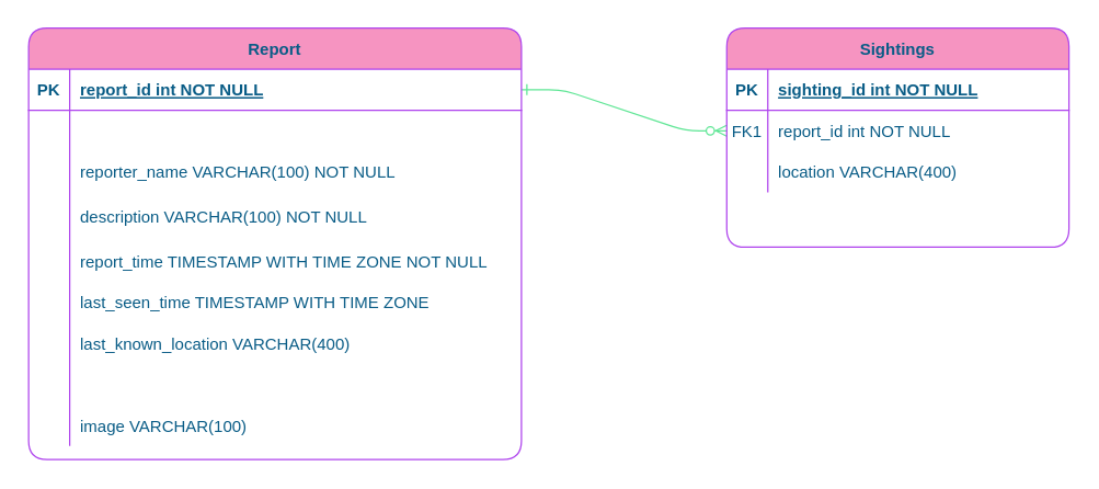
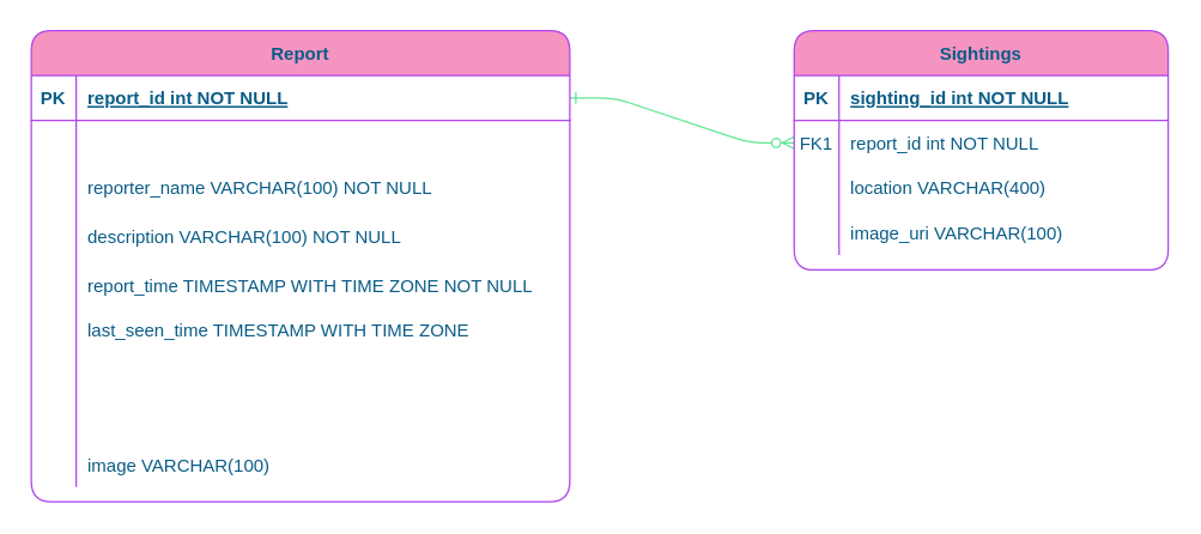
  <mxCell id="0" />
  <mxCell id="1" parent="0" />
  <mxCell id="2" value="" style="edgeStyle=entityRelationEdgeStyle;endArrow=ERzeroToMany;startArrow=ERone;endFill=1;startFill=0;strokeColor=#60E696;fontColor=#095C86;" parent="1" source="17" target="7" edge="1"><mxGeometry width="100" height="100" relative="1" as="geometry"><mxPoint x="280" y="700" as="sourcePoint" /><mxPoint x="380" y="600" as="targetPoint" /></mxGeometry></mxCell>
  <mxCell id="3" value="Sightings" style="shape=table;startSize=30;container=1;collapsible=1;childLayout=tableLayout;fixedRows=1;rowLines=0;fontStyle=1;align=center;resizeLast=1;rounded=1;fillColor=#F694C1;strokeColor=#AF45ED;fontColor=#095C86;" parent="1" vertex="1"><mxGeometry x="530" y="20" width="250" height="160" as="geometry" /></mxCell>
  <mxCell id="4" value="" style="shape=partialRectangle;collapsible=0;dropTarget=0;pointerEvents=0;fillColor=none;points=[[0,0.5],[1,0.5]];portConstraint=eastwest;top=0;left=0;right=0;bottom=1;rounded=1;strokeColor=#AF45ED;fontColor=#095C86;" parent="3" vertex="1"><mxGeometry y="30" width="250" height="30" as="geometry" /></mxCell>
  <mxCell id="5" value="PK" style="shape=partialRectangle;overflow=hidden;connectable=0;fillColor=none;top=0;left=0;bottom=0;right=0;fontStyle=1;rounded=1;strokeColor=#AF45ED;fontColor=#095C86;" parent="4" vertex="1"><mxGeometry width="30" height="30" as="geometry" /></mxCell>
  <mxCell id="6" value="sighting_id int NOT NULL " style="shape=partialRectangle;overflow=hidden;connectable=0;fillColor=none;top=0;left=0;bottom=0;right=0;align=left;spacingLeft=6;fontStyle=5;rounded=1;strokeColor=#AF45ED;fontColor=#095C86;" parent="4" vertex="1"><mxGeometry x="30" width="220" height="30" as="geometry" /></mxCell>
  <mxCell id="7" value="" style="shape=partialRectangle;collapsible=0;dropTarget=0;pointerEvents=0;fillColor=none;points=[[0,0.5],[1,0.5]];portConstraint=eastwest;top=0;left=0;right=0;bottom=0;rounded=1;strokeColor=#AF45ED;fontColor=#095C86;" parent="3" vertex="1"><mxGeometry y="60" width="250" height="30" as="geometry" /></mxCell>
  <mxCell id="8" value="FK1" style="shape=partialRectangle;overflow=hidden;connectable=0;fillColor=none;top=0;left=0;bottom=0;right=0;rounded=1;strokeColor=#AF45ED;fontColor=#095C86;" parent="7" vertex="1"><mxGeometry width="30" height="30" as="geometry" /></mxCell>
  <mxCell id="9" value="report_id int NOT NULL" style="shape=partialRectangle;overflow=hidden;connectable=0;fillColor=none;top=0;left=0;bottom=0;right=0;align=left;spacingLeft=6;rounded=1;strokeColor=#AF45ED;fontColor=#095C86;" parent="7" vertex="1"><mxGeometry x="30" width="220" height="30" as="geometry" /></mxCell>
  <mxCell id="10" value="" style="shape=partialRectangle;collapsible=0;dropTarget=0;pointerEvents=0;fillColor=none;top=0;left=0;bottom=0;right=0;points=[[0,0.5],[1,0.5]];portConstraint=eastwest;rounded=1;strokeColor=#AF45ED;fontColor=#095C86;" vertex="1" parent="3"><mxGeometry y="90" width="250" height="30" as="geometry" /></mxCell>
  <mxCell id="11" value="" style="shape=partialRectangle;connectable=0;fillColor=none;top=0;left=0;bottom=0;right=0;fontStyle=0;overflow=hidden;rounded=1;strokeColor=#AF45ED;fontColor=#095C86;" vertex="1" parent="10"><mxGeometry width="30" height="30" as="geometry" /></mxCell>
  <mxCell id="12" value="location VARCHAR(400)" style="shape=partialRectangle;connectable=0;fillColor=none;top=0;left=0;bottom=0;right=0;align=left;spacingLeft=6;fontStyle=0;overflow=hidden;rounded=1;strokeColor=#AF45ED;fontColor=#095C86;" vertex="1" parent="10"><mxGeometry x="30" width="220" height="30" as="geometry" /></mxCell>
  <mxCell id="13" value="" style="shape=partialRectangle;collapsible=0;dropTarget=0;pointerEvents=0;fillColor=none;points=[[0,0.5],[1,0.5]];portConstraint=eastwest;top=0;left=0;right=0;bottom=0;rounded=1;strokeColor=#AF45ED;fontColor=#095C86;" parent="3" vertex="1"><mxGeometry y="120" width="250" height="30" as="geometry" /></mxCell>
  <mxCell id="14" value="" style="shape=partialRectangle;overflow=hidden;connectable=0;fillColor=none;top=0;left=0;bottom=0;right=0;rounded=1;strokeColor=#AF45ED;fontColor=#095C86;" parent="13" vertex="1"><mxGeometry width="30" height="30" as="geometry" /></mxCell>
+ <mxCell id="15" value="image_uri VARCHAR(100)" style="shape=partialRectangle;overflow=hidden;connectable=0;fillColor=none;top=0;left=0;bottom=0;right=0;align=left;spacingLeft=6;rounded=1;strokeColor=#AF45ED;fontColor=#095C86;" parent="13" vertex="1"><mxGeometry x="30" width="220" height="30" as="geometry" /></mxCell>
  <mxCell id="16" value="Report" style="shape=table;startSize=30;container=1;collapsible=1;childLayout=tableLayout;fixedRows=1;rowLines=0;fontStyle=1;align=center;resizeLast=1;rounded=1;fillColor=#F694C1;strokeColor=#AF45ED;fontColor=#095C86;" parent="1" vertex="1"><mxGeometry x="20" y="20" width="360" height="315" as="geometry"><mxRectangle x="80" y="135" width="70" height="30" as="alternateBounds" /></mxGeometry></mxCell>
  <mxCell id="17" value="" style="shape=partialRectangle;collapsible=0;dropTarget=0;pointerEvents=0;fillColor=none;points=[[0,0.5],[1,0.5]];portConstraint=eastwest;top=0;left=0;right=0;bottom=1;rounded=1;strokeColor=#AF45ED;fontColor=#095C86;" parent="16" vertex="1"><mxGeometry y="30" width="360" height="30" as="geometry" /></mxCell>
  <mxCell id="18" value="PK" style="shape=partialRectangle;overflow=hidden;connectable=0;fillColor=none;top=0;left=0;bottom=0;right=0;fontStyle=1;rounded=1;strokeColor=#AF45ED;fontColor=#095C86;" parent="17" vertex="1"><mxGeometry width="30" height="30" as="geometry" /></mxCell>
  <mxCell id="19" value="report_id int NOT NULL " style="shape=partialRectangle;overflow=hidden;connectable=0;fillColor=none;top=0;left=0;bottom=0;right=0;align=left;spacingLeft=6;fontStyle=5;rounded=1;strokeColor=#AF45ED;fontColor=#095C86;" parent="17" vertex="1"><mxGeometry x="30" width="330" height="30" as="geometry" /></mxCell>
  <mxCell id="20" value="" style="shape=partialRectangle;collapsible=0;dropTarget=0;pointerEvents=0;fillColor=none;points=[[0,0.5],[1,0.5]];portConstraint=eastwest;top=0;left=0;right=0;bottom=0;rounded=1;strokeColor=#AF45ED;fontColor=#095C86;" parent="16" vertex="1"><mxGeometry y="60" width="360" height="30" as="geometry" /></mxCell>
  <mxCell id="21" value="" style="shape=partialRectangle;overflow=hidden;connectable=0;fillColor=none;top=0;left=0;bottom=0;right=0;rounded=1;strokeColor=#AF45ED;fontColor=#095C86;" parent="20" vertex="1"><mxGeometry width="30" height="30" as="geometry" /></mxCell>
  <mxCell id="22" value="" style="shape=partialRectangle;collapsible=0;dropTarget=0;pointerEvents=0;fillColor=none;top=0;left=0;bottom=0;right=0;points=[[0,0.5],[1,0.5]];portConstraint=eastwest;fontFamily=Verdana;rounded=1;strokeColor=#AF45ED;fontColor=#095C86;" vertex="1" parent="16"><mxGeometry y="90" width="360" height="30" as="geometry" /></mxCell>
  <mxCell id="23" value="" style="shape=partialRectangle;connectable=0;fillColor=none;top=0;left=0;bottom=0;right=0;fontStyle=0;overflow=hidden;rounded=1;strokeColor=#AF45ED;fontColor=#095C86;" vertex="1" parent="22"><mxGeometry width="30" height="30" as="geometry" /></mxCell>
  <mxCell id="24" value="reporter_name VARCHAR(100) NOT NULL" style="shape=partialRectangle;connectable=0;fillColor=none;top=0;left=0;bottom=0;right=0;align=left;spacingLeft=6;fontStyle=0;overflow=hidden;rounded=1;strokeColor=#AF45ED;fontColor=#095C86;" vertex="1" parent="22"><mxGeometry x="30" width="330" height="30" as="geometry" /></mxCell>
  <mxCell id="25" value="" style="shape=partialRectangle;collapsible=0;dropTarget=0;pointerEvents=0;fillColor=none;top=0;left=0;bottom=0;right=0;points=[[0,0.5],[1,0.5]];portConstraint=eastwest;rounded=1;strokeColor=#AF45ED;fontColor=#095C86;" vertex="1" parent="16"><mxGeometry y="120" width="360" height="35" as="geometry" /></mxCell>
  <mxCell id="26" value="" style="shape=partialRectangle;connectable=0;fillColor=none;top=0;left=0;bottom=0;right=0;fontStyle=0;overflow=hidden;rounded=1;strokeColor=#AF45ED;fontColor=#095C86;" vertex="1" parent="25"><mxGeometry width="30" height="35" as="geometry" /></mxCell>
  <mxCell id="27" value="description VARCHAR(100) NOT NULL" style="shape=partialRectangle;connectable=0;fillColor=none;top=0;left=0;bottom=0;right=0;align=left;spacingLeft=6;fontStyle=0;overflow=hidden;rounded=1;strokeColor=#AF45ED;fontColor=#095C86;" vertex="1" parent="25"><mxGeometry x="30" width="330" height="35" as="geometry" /></mxCell>
  <mxCell id="28" value="" style="shape=partialRectangle;collapsible=0;dropTarget=0;pointerEvents=0;fillColor=none;top=0;left=0;bottom=0;right=0;points=[[0,0.5],[1,0.5]];portConstraint=eastwest;rounded=1;strokeColor=#AF45ED;fontColor=#095C86;" vertex="1" parent="16"><mxGeometry y="155" width="360" height="30" as="geometry" /></mxCell>
  <mxCell id="29" value="" style="shape=partialRectangle;connectable=0;fillColor=none;top=0;left=0;bottom=0;right=0;fontStyle=0;overflow=hidden;rounded=1;strokeColor=#AF45ED;fontColor=#095C86;" vertex="1" parent="28"><mxGeometry width="30" height="30" as="geometry" /></mxCell>
  <mxCell id="30" value="report_time TIMESTAMP WITH TIME ZONE NOT NULL" style="shape=partialRectangle;connectable=0;fillColor=none;top=0;left=0;bottom=0;right=0;align=left;spacingLeft=6;fontStyle=0;overflow=hidden;rounded=1;strokeColor=#AF45ED;fontColor=#095C86;" vertex="1" parent="28"><mxGeometry x="30" width="330" height="30" as="geometry" /></mxCell>
  <mxCell id="31" value="" style="shape=partialRectangle;collapsible=0;dropTarget=0;pointerEvents=0;fillColor=none;top=0;left=0;bottom=0;right=0;points=[[0,0.5],[1,0.5]];portConstraint=eastwest;rounded=1;strokeColor=#AF45ED;fontColor=#095C86;" vertex="1" parent="16"><mxGeometry y="185" width="360" height="30" as="geometry" /></mxCell>
  <mxCell id="32" value="" style="shape=partialRectangle;connectable=0;fillColor=none;top=0;left=0;bottom=0;right=0;fontStyle=0;overflow=hidden;rounded=1;strokeColor=#AF45ED;fontColor=#095C86;" vertex="1" parent="31"><mxGeometry width="30" height="30" as="geometry" /></mxCell>
  <mxCell id="33" value="last_seen_time TIMESTAMP WITH TIME ZONE" style="shape=partialRectangle;connectable=0;fillColor=none;top=0;left=0;bottom=0;right=0;align=left;spacingLeft=6;fontStyle=0;overflow=hidden;rounded=1;strokeColor=#AF45ED;fontColor=#095C86;" vertex="1" parent="31"><mxGeometry x="30" width="330" height="30" as="geometry" /></mxCell>
  <mxCell id="34" value="" style="shape=partialRectangle;collapsible=0;dropTarget=0;pointerEvents=0;fillColor=none;top=0;left=0;bottom=0;right=0;points=[[0,0.5],[1,0.5]];portConstraint=eastwest;rounded=1;strokeColor=#AF45ED;fontColor=#095C86;" vertex="1" parent="16"><mxGeometry y="215" width="360" height="30" as="geometry" /></mxCell>
  <mxCell id="35" value="" style="shape=partialRectangle;connectable=0;fillColor=none;top=0;left=0;bottom=0;right=0;fontStyle=0;overflow=hidden;rounded=1;strokeColor=#AF45ED;fontColor=#095C86;" vertex="1" parent="34"><mxGeometry width="30" height="30" as="geometry" /></mxCell>
- <mxCell id="36" value="last_known_location VARCHAR(400)" style="shape=partialRectangle;connectable=0;fillColor=none;top=0;left=0;bottom=0;right=0;align=left;spacingLeft=6;fontStyle=0;overflow=hidden;rounded=1;strokeColor=#AF45ED;fontColor=#095C86;" vertex="1" parent="34"><mxGeometry x="30" width="330" height="30" as="geometry" /></mxCell>
  <mxCell id="37" value="" style="shape=partialRectangle;collapsible=0;dropTarget=0;pointerEvents=0;fillColor=none;top=0;left=0;bottom=0;right=0;points=[[0,0.5],[1,0.5]];portConstraint=eastwest;rounded=1;strokeColor=#AF45ED;fontColor=#095C86;" vertex="1" parent="16"><mxGeometry y="245" width="360" height="30" as="geometry" /></mxCell>
  <mxCell id="38" value="" style="shape=partialRectangle;connectable=0;fillColor=none;top=0;left=0;bottom=0;right=0;fontStyle=0;overflow=hidden;rounded=1;strokeColor=#AF45ED;fontColor=#095C86;" vertex="1" parent="37"><mxGeometry width="30" height="30" as="geometry" /></mxCell>
  <mxCell id="39" value="" style="shape=partialRectangle;collapsible=0;dropTarget=0;pointerEvents=0;fillColor=none;top=0;left=0;bottom=0;right=0;points=[[0,0.5],[1,0.5]];portConstraint=eastwest;rounded=1;strokeColor=#AF45ED;fontColor=#095C86;" vertex="1" parent="16"><mxGeometry y="275" width="360" height="30" as="geometry" /></mxCell>
  <mxCell id="40" value="" style="shape=partialRectangle;connectable=0;fillColor=none;top=0;left=0;bottom=0;right=0;fontStyle=0;overflow=hidden;rounded=1;strokeColor=#AF45ED;fontColor=#095C86;" vertex="1" parent="39"><mxGeometry width="30" height="30" as="geometry" /></mxCell>
  <mxCell id="41" value="image VARCHAR(100)" style="shape=partialRectangle;connectable=0;fillColor=none;top=0;left=0;bottom=0;right=0;align=left;spacingLeft=6;fontStyle=0;overflow=hidden;rounded=1;strokeColor=#AF45ED;fontColor=#095C86;" vertex="1" parent="39"><mxGeometry x="30" width="330" height="30" as="geometry" /></mxCell>
